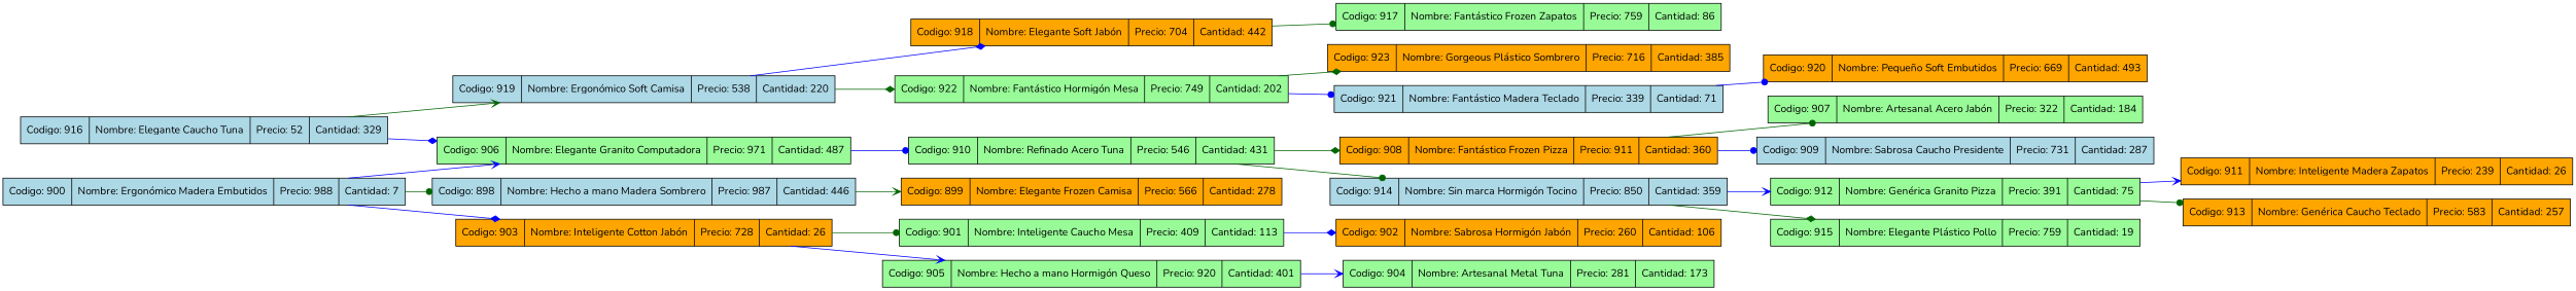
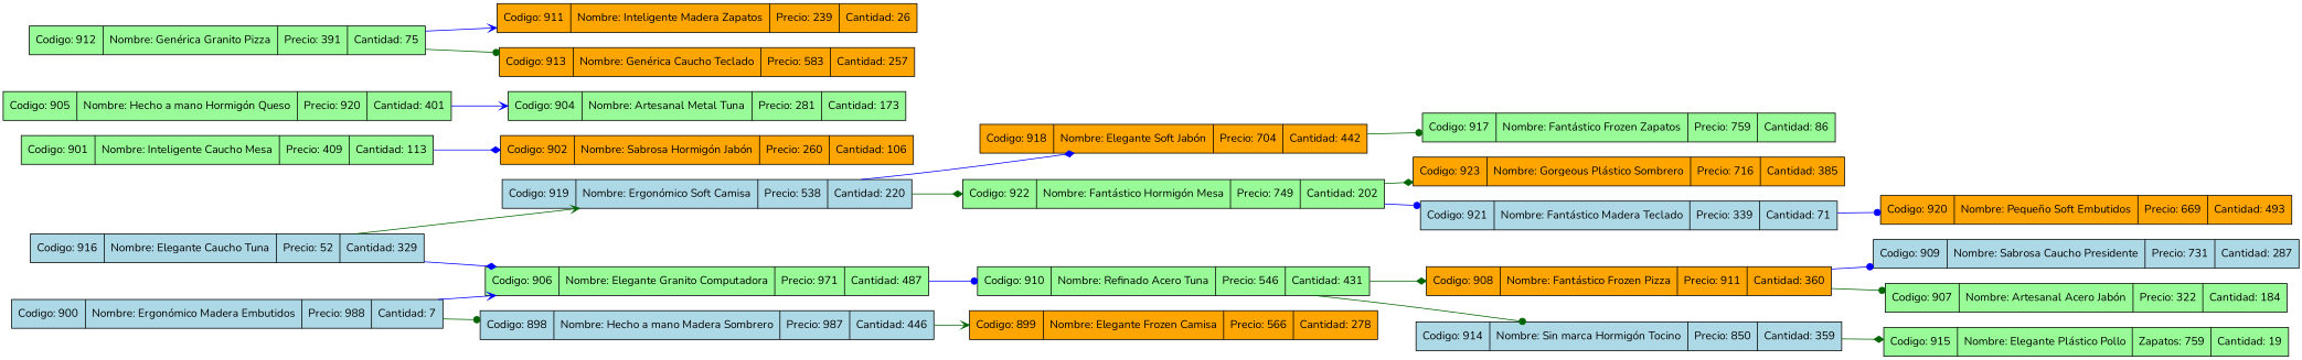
  digraph {
    fontname=Nunito
    rankdir=LR
    node [fillcolor=palegreen fontname=Nunito shape=record style=filled]
    edge [arrowhead=dot color=blue fontname=Nunito]
    n1 [fillcolor=lightblue label="{ Codigo: 916 | Nombre: Elegante Caucho Tuna | Precio: 52 | Cantidad: 329}"]
    n2 [label="{ Codigo: 906 | Nombre: Elegante Granito Computadora | Precio: 971 | Cantidad: 487}"]
    n3 [fillcolor=lightblue label="{ Codigo: 919 | Nombre: Ergonómico Soft Camisa | Precio: 538 | Cantidad: 220}"]
    n4 [label="{ Codigo: 910 | Nombre: Refinado Acero Tuna | Precio: 546 | Cantidad: 431}"]
    n5 [fillcolor=orange label="{ Codigo: 918 | Nombre: Elegante Soft Jabón | Precio: 704 | Cantidad: 442}"]
    n6 [label="{ Codigo: 922 | Nombre: Fantástico Hormigón Mesa | Precio: 749 | Cantidad: 202}"]
    n7 [fillcolor=lightblue label="{ Codigo: 900 | Nombre: Ergonómico Madera Embutidos | Precio: 988 | Cantidad: 7}"]
    n8 [fillcolor=lightblue label="{ Codigo: 898 | Nombre: Hecho a mano Madera Sombrero | Precio: 987 | Cantidad: 446}"]
-   n9 [fillcolor=orange label="{ Codigo: 903 | Nombre: Inteligente Cotton Jabón | Precio: 728 | Cantidad: 26}"]
    n10 [fillcolor=orange label="{ Codigo: 908 | Nombre: Fantástico Frozen Pizza | Precio: 911 | Cantidad: 360}"]
    n11 [fillcolor=lightblue label="{ Codigo: 914 | Nombre: Sin marca Hormigón Tocino | Precio: 850 | Cantidad: 359}"]
    n12 [fillcolor=orange label="{ Codigo: 899 | Nombre: Elegante Frozen Camisa | Precio: 566 | Cantidad: 278}"]
    n13 [label="{ Codigo: 901 | Nombre: Inteligente Caucho Mesa | Precio: 409 | Cantidad: 113}"]
    n14 [label="{ Codigo: 905 | Nombre: Hecho a mano Hormigón Queso | Precio: 920 | Cantidad: 401}"]
    n15 [fillcolor=orange label="{ Codigo: 902 | Nombre: Sabrosa Hormigón Jabón | Precio: 260 | Cantidad: 106}"]
    n16 [label="{ Codigo: 904 | Nombre: Artesanal Metal Tuna | Precio: 281 | Cantidad: 173}"]
    n17 [label="{ Codigo: 907 | Nombre: Artesanal Acero Jabón | Precio: 322 | Cantidad: 184}"]
    n18 [fillcolor=lightblue label="{ Codigo: 909 | Nombre: Sabrosa Caucho Presidente | Precio: 731 | Cantidad: 287}"]
    n19 [label="{ Codigo: 912 | Nombre: Genérica Granito Pizza | Precio: 391 | Cantidad: 75}"]
-   n20 [label="{ Codigo: 915 | Nombre: Elegante Plástico Pollo | Precio: 759 | Cantidad: 19}"]
+   n20 [label="{ Codigo: 915 | Nombre: Elegante Plástico Pollo | Zapatos: 759 | Cantidad: 19}"]
    n21 [fillcolor=orange label="{ Codigo: 911 | Nombre: Inteligente Madera Zapatos | Precio: 239 | Cantidad: 26}"]
    n22 [fillcolor=orange label="{ Codigo: 913 | Nombre: Genérica Caucho Teclado | Precio: 583 | Cantidad: 257}"]
    n23 [label="{ Codigo: 917 | Nombre: Fantástico Frozen Zapatos | Precio: 759 | Cantidad: 86}"]
    n24 [fillcolor=lightblue label="{ Codigo: 921 | Nombre: Fantástico Madera Teclado | Precio: 339 | Cantidad: 71}"]
    n25 [fillcolor=orange label="{ Codigo: 923 | Nombre: Gorgeous Plástico Sombrero | Precio: 716 | Cantidad: 385}"]
    n26 [fillcolor=orange label="{ Codigo: 920 | Nombre: Pequeño Soft Embutidos | Precio: 669 | Cantidad: 493}"]
    n1 -> n2 [arrowhead=diamond]
    n1 -> n3 [arrowhead=vee color=darkgreen]
    n2 -> n4
    n3 -> n5 [arrowhead=diamond]
    n3 -> n6 [arrowhead=diamond color=darkgreen]
    n4 -> n10 [arrowhead=diamond color=darkgreen]
    n4 -> n11 [color=darkgreen]
    n5 -> n23 [color=darkgreen]
    n6 -> n24
    n6 -> n25 [arrowhead=diamond color=darkgreen]
    n7 -> n2 [arrowhead=vee]
    n7 -> n8 [color=darkgreen]
-   n7 -> n9 [arrowhead=diamond]
    n8 -> n12 [arrowhead=vee color=darkgreen]
-   n9 -> n13 [color=darkgreen]
-   n9 -> n14 [arrowhead=vee]
    n10 -> n17 [color=darkgreen]
    n10 -> n18
-   n11 -> n19 [arrowhead=vee]
    n11 -> n20 [arrowhead=diamond color=darkgreen]
    n13 -> n15 [arrowhead=diamond]
    n14 -> n16 [arrowhead=vee]
    n19 -> n21 [arrowhead=vee]
    n19 -> n22 [color=darkgreen]
    n24 -> n26
  }
